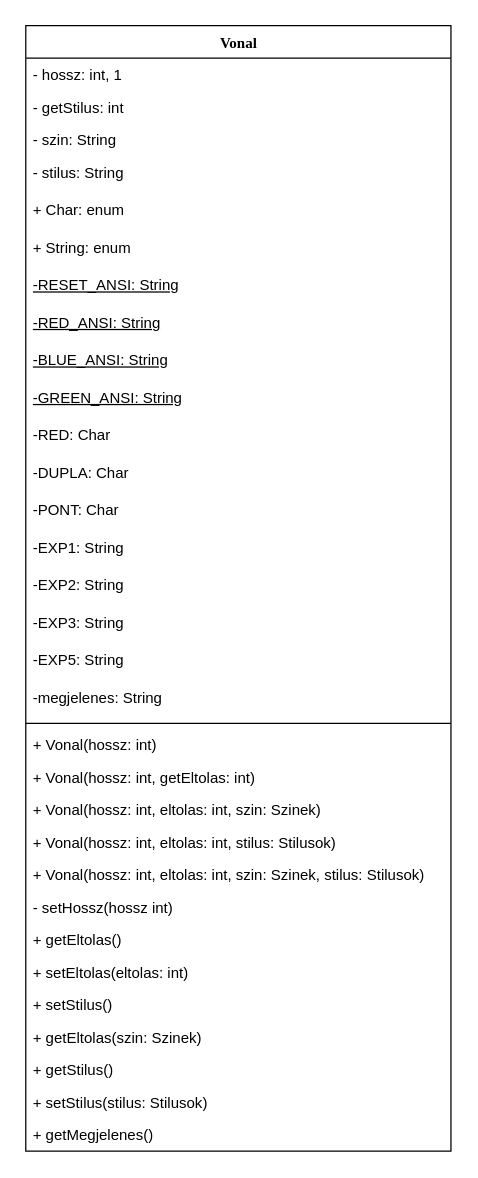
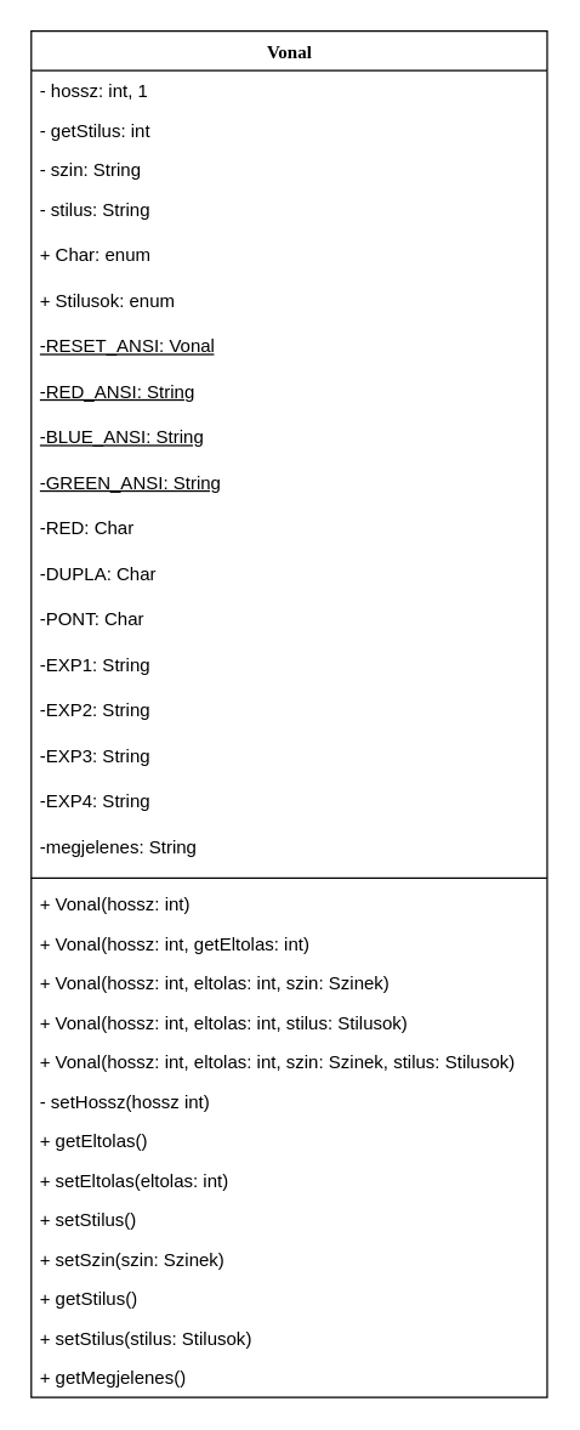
  <mxCell id="0" />
  <mxCell id="1" parent="0" />
  <mxCell id="2" value="Vonal" style="swimlane;html=1;fontStyle=1;align=center;verticalAlign=top;childLayout=stackLayout;horizontal=1;startSize=26;horizontalStack=0;resizeParent=1;resizeLast=0;collapsible=1;marginBottom=0;swimlaneFillColor=#ffffff;rounded=0;shadow=0;comic=0;labelBackgroundColor=none;strokeWidth=1;fillColor=none;fontFamily=Verdana;fontSize=12" parent="1" vertex="1"><mxGeometry x="20" y="20" width="340" height="900" as="geometry" /></mxCell>
  <mxCell id="3" value="- hossz: int, 1" style="text;html=1;strokeColor=none;fillColor=none;align=left;verticalAlign=top;spacingLeft=4;spacingRight=4;whiteSpace=wrap;overflow=hidden;rotatable=0;points=[[0,0.5],[1,0.5]];portConstraint=eastwest;" parent="2" vertex="1"><mxGeometry y="26" width="340" height="26" as="geometry" /></mxCell>
  <mxCell id="4" value="- getStilus: int" style="text;html=1;strokeColor=none;fillColor=none;align=left;verticalAlign=top;spacingLeft=4;spacingRight=4;whiteSpace=wrap;overflow=hidden;rotatable=0;points=[[0,0.5],[1,0.5]];portConstraint=eastwest;" vertex="1" parent="2"><mxGeometry y="52" width="340" height="26" as="geometry" /></mxCell>
  <mxCell id="5" value="- szin: String" style="text;html=1;strokeColor=none;fillColor=none;align=left;verticalAlign=top;spacingLeft=4;spacingRight=4;whiteSpace=wrap;overflow=hidden;rotatable=0;points=[[0,0.5],[1,0.5]];portConstraint=eastwest;" vertex="1" parent="2"><mxGeometry y="78" width="340" height="26" as="geometry" /></mxCell>
  <mxCell id="6" value="- stilus: String" style="text;html=1;strokeColor=none;fillColor=none;align=left;verticalAlign=top;spacingLeft=4;spacingRight=4;whiteSpace=wrap;overflow=hidden;rotatable=0;points=[[0,0.5],[1,0.5]];portConstraint=eastwest;" vertex="1" parent="2"><mxGeometry y="104" width="340" height="30" as="geometry" /></mxCell>
  <mxCell id="7" value="+ Char: enum" style="text;html=1;strokeColor=none;fillColor=none;align=left;verticalAlign=top;spacingLeft=4;spacingRight=4;whiteSpace=wrap;overflow=hidden;rotatable=0;points=[[0,0.5],[1,0.5]];portConstraint=eastwest;" vertex="1" parent="2"><mxGeometry y="134" width="340" height="30" as="geometry" /></mxCell>
- <mxCell id="8" value="+ String: enum" style="text;html=1;strokeColor=none;fillColor=none;align=left;verticalAlign=top;spacingLeft=4;spacingRight=4;whiteSpace=wrap;overflow=hidden;rotatable=0;points=[[0,0.5],[1,0.5]];portConstraint=eastwest;" vertex="1" parent="2"><mxGeometry y="164" width="340" height="30" as="geometry" /></mxCell>
- <mxCell id="9" value="&lt;u&gt;-RESET_ANSI: String&lt;/u&gt;" style="text;html=1;strokeColor=none;fillColor=none;align=left;verticalAlign=top;spacingLeft=4;spacingRight=4;whiteSpace=wrap;overflow=hidden;rotatable=0;points=[[0,0.5],[1,0.5]];portConstraint=eastwest;" vertex="1" parent="2"><mxGeometry y="194" width="340" height="30" as="geometry" /></mxCell>
+ <mxCell id="8" value="+ Stilusok: enum" style="text;html=1;strokeColor=none;fillColor=none;align=left;verticalAlign=top;spacingLeft=4;spacingRight=4;whiteSpace=wrap;overflow=hidden;rotatable=0;points=[[0,0.5],[1,0.5]];portConstraint=eastwest;" vertex="1" parent="2"><mxGeometry y="164" width="340" height="30" as="geometry" /></mxCell>
+ <mxCell id="9" value="&lt;u&gt;-RESET_ANSI: Vonal&lt;/u&gt;" style="text;html=1;strokeColor=none;fillColor=none;align=left;verticalAlign=top;spacingLeft=4;spacingRight=4;whiteSpace=wrap;overflow=hidden;rotatable=0;points=[[0,0.5],[1,0.5]];portConstraint=eastwest;" vertex="1" parent="2"><mxGeometry y="194" width="340" height="30" as="geometry" /></mxCell>
  <mxCell id="10" value="&lt;u&gt;-RED_ANSI: String&lt;/u&gt;" style="text;html=1;strokeColor=none;fillColor=none;align=left;verticalAlign=top;spacingLeft=4;spacingRight=4;whiteSpace=wrap;overflow=hidden;rotatable=0;points=[[0,0.5],[1,0.5]];portConstraint=eastwest;" vertex="1" parent="2"><mxGeometry y="224" width="340" height="30" as="geometry" /></mxCell>
  <mxCell id="11" value="&lt;u&gt;-BLUE_ANSI: String&lt;/u&gt;" style="text;html=1;strokeColor=none;fillColor=none;align=left;verticalAlign=top;spacingLeft=4;spacingRight=4;whiteSpace=wrap;overflow=hidden;rotatable=0;points=[[0,0.5],[1,0.5]];portConstraint=eastwest;" vertex="1" parent="2"><mxGeometry y="254" width="340" height="30" as="geometry" /></mxCell>
  <mxCell id="12" value="&lt;u&gt;-GREEN_ANSI: String&lt;/u&gt;" style="text;html=1;strokeColor=none;fillColor=none;align=left;verticalAlign=top;spacingLeft=4;spacingRight=4;whiteSpace=wrap;overflow=hidden;rotatable=0;points=[[0,0.5],[1,0.5]];portConstraint=eastwest;" vertex="1" parent="2"><mxGeometry y="284" width="340" height="30" as="geometry" /></mxCell>
  <mxCell id="13" value="-RED: Char" style="text;html=1;strokeColor=none;fillColor=none;align=left;verticalAlign=top;spacingLeft=4;spacingRight=4;whiteSpace=wrap;overflow=hidden;rotatable=0;points=[[0,0.5],[1,0.5]];portConstraint=eastwest;" vertex="1" parent="2"><mxGeometry y="314" width="340" height="30" as="geometry" /></mxCell>
  <mxCell id="14" value="-DUPLA: Char" style="text;html=1;strokeColor=none;fillColor=none;align=left;verticalAlign=top;spacingLeft=4;spacingRight=4;whiteSpace=wrap;overflow=hidden;rotatable=0;points=[[0,0.5],[1,0.5]];portConstraint=eastwest;" vertex="1" parent="2"><mxGeometry y="344" width="340" height="30" as="geometry" /></mxCell>
  <mxCell id="15" value="-PONT: Char" style="text;html=1;strokeColor=none;fillColor=none;align=left;verticalAlign=top;spacingLeft=4;spacingRight=4;whiteSpace=wrap;overflow=hidden;rotatable=0;points=[[0,0.5],[1,0.5]];portConstraint=eastwest;" vertex="1" parent="2"><mxGeometry y="374" width="340" height="30" as="geometry" /></mxCell>
  <mxCell id="16" value="-EXP1: String" style="text;html=1;strokeColor=none;fillColor=none;align=left;verticalAlign=top;spacingLeft=4;spacingRight=4;whiteSpace=wrap;overflow=hidden;rotatable=0;points=[[0,0.5],[1,0.5]];portConstraint=eastwest;" vertex="1" parent="2"><mxGeometry y="404" width="340" height="30" as="geometry" /></mxCell>
  <mxCell id="17" value="-EXP2: String" style="text;html=1;strokeColor=none;fillColor=none;align=left;verticalAlign=top;spacingLeft=4;spacingRight=4;whiteSpace=wrap;overflow=hidden;rotatable=0;points=[[0,0.5],[1,0.5]];portConstraint=eastwest;" vertex="1" parent="2"><mxGeometry y="434" width="340" height="30" as="geometry" /></mxCell>
  <mxCell id="18" value="-EXP3: String" style="text;html=1;strokeColor=none;fillColor=none;align=left;verticalAlign=top;spacingLeft=4;spacingRight=4;whiteSpace=wrap;overflow=hidden;rotatable=0;points=[[0,0.5],[1,0.5]];portConstraint=eastwest;" vertex="1" parent="2"><mxGeometry y="464" width="340" height="30" as="geometry" /></mxCell>
- <mxCell id="19" value="-EXP5: String" style="text;html=1;strokeColor=none;fillColor=none;align=left;verticalAlign=top;spacingLeft=4;spacingRight=4;whiteSpace=wrap;overflow=hidden;rotatable=0;points=[[0,0.5],[1,0.5]];portConstraint=eastwest;" vertex="1" parent="2"><mxGeometry y="494" width="340" height="30" as="geometry" /></mxCell>
+ <mxCell id="19" value="-EXP4: String" style="text;html=1;strokeColor=none;fillColor=none;align=left;verticalAlign=top;spacingLeft=4;spacingRight=4;whiteSpace=wrap;overflow=hidden;rotatable=0;points=[[0,0.5],[1,0.5]];portConstraint=eastwest;" vertex="1" parent="2"><mxGeometry y="494" width="340" height="30" as="geometry" /></mxCell>
  <mxCell id="20" value="-megjelenes: String" style="text;html=1;strokeColor=none;fillColor=none;align=left;verticalAlign=top;spacingLeft=4;spacingRight=4;whiteSpace=wrap;overflow=hidden;rotatable=0;points=[[0,0.5],[1,0.5]];portConstraint=eastwest;" vertex="1" parent="2"><mxGeometry y="524" width="340" height="30" as="geometry" /></mxCell>
  <mxCell id="21" value="" style="line;html=1;strokeWidth=1;fillColor=none;align=left;verticalAlign=middle;spacingTop=-1;spacingLeft=3;spacingRight=3;rotatable=0;labelPosition=right;points=[];portConstraint=eastwest;" parent="2" vertex="1"><mxGeometry y="554" width="340" height="8" as="geometry" /></mxCell>
  <mxCell id="22" value="+ Vonal(hossz: int)" style="text;html=1;strokeColor=none;fillColor=none;align=left;verticalAlign=top;spacingLeft=4;spacingRight=4;whiteSpace=wrap;overflow=hidden;rotatable=0;points=[[0,0.5],[1,0.5]];portConstraint=eastwest;" parent="2" vertex="1"><mxGeometry y="562" width="340" height="26" as="geometry" /></mxCell>
  <mxCell id="23" value="+ Vonal(hossz: int, getEltolas: int)" style="text;html=1;strokeColor=none;fillColor=none;align=left;verticalAlign=top;spacingLeft=4;spacingRight=4;whiteSpace=wrap;overflow=hidden;rotatable=0;points=[[0,0.5],[1,0.5]];portConstraint=eastwest;" vertex="1" parent="2"><mxGeometry y="588" width="340" height="26" as="geometry" /></mxCell>
  <mxCell id="24" value="+ Vonal(hossz: int, eltolas: int, szin: Szinek)" style="text;html=1;strokeColor=none;fillColor=none;align=left;verticalAlign=top;spacingLeft=4;spacingRight=4;whiteSpace=wrap;overflow=hidden;rotatable=0;points=[[0,0.5],[1,0.5]];portConstraint=eastwest;" vertex="1" parent="2"><mxGeometry y="614" width="340" height="26" as="geometry" /></mxCell>
  <mxCell id="25" value="+ Vonal(hossz: int, eltolas: int, stilus: Stilusok)" style="text;html=1;strokeColor=none;fillColor=none;align=left;verticalAlign=top;spacingLeft=4;spacingRight=4;whiteSpace=wrap;overflow=hidden;rotatable=0;points=[[0,0.5],[1,0.5]];portConstraint=eastwest;" vertex="1" parent="2"><mxGeometry y="640" width="340" height="26" as="geometry" /></mxCell>
  <mxCell id="26" value="+ Vonal(hossz: int, eltolas: int, szin: Szinek, stilus: Stilusok)" style="text;html=1;strokeColor=none;fillColor=none;align=left;verticalAlign=top;spacingLeft=4;spacingRight=4;whiteSpace=wrap;overflow=hidden;rotatable=0;points=[[0,0.5],[1,0.5]];portConstraint=eastwest;" vertex="1" parent="2"><mxGeometry y="666" width="340" height="26" as="geometry" /></mxCell>
  <mxCell id="27" value="- setHossz(hossz int)" style="text;html=1;strokeColor=none;fillColor=none;align=left;verticalAlign=top;spacingLeft=4;spacingRight=4;whiteSpace=wrap;overflow=hidden;rotatable=0;points=[[0,0.5],[1,0.5]];portConstraint=eastwest;" vertex="1" parent="2"><mxGeometry y="692" width="340" height="26" as="geometry" /></mxCell>
  <mxCell id="28" value="+ getEltolas()" style="text;html=1;strokeColor=none;fillColor=none;align=left;verticalAlign=top;spacingLeft=4;spacingRight=4;whiteSpace=wrap;overflow=hidden;rotatable=0;points=[[0,0.5],[1,0.5]];portConstraint=eastwest;" vertex="1" parent="2"><mxGeometry y="718" width="340" height="26" as="geometry" /></mxCell>
  <mxCell id="29" value="+ setEltolas(eltolas: int)" style="text;html=1;strokeColor=none;fillColor=none;align=left;verticalAlign=top;spacingLeft=4;spacingRight=4;whiteSpace=wrap;overflow=hidden;rotatable=0;points=[[0,0.5],[1,0.5]];portConstraint=eastwest;" vertex="1" parent="2"><mxGeometry y="744" width="340" height="26" as="geometry" /></mxCell>
  <mxCell id="30" value="+ setStilus()" style="text;html=1;strokeColor=none;fillColor=none;align=left;verticalAlign=top;spacingLeft=4;spacingRight=4;whiteSpace=wrap;overflow=hidden;rotatable=0;points=[[0,0.5],[1,0.5]];portConstraint=eastwest;" vertex="1" parent="2"><mxGeometry y="770" width="340" height="26" as="geometry" /></mxCell>
- <mxCell id="31" value="+ getEltolas(szin: Szinek)" style="text;html=1;strokeColor=none;fillColor=none;align=left;verticalAlign=top;spacingLeft=4;spacingRight=4;whiteSpace=wrap;overflow=hidden;rotatable=0;points=[[0,0.5],[1,0.5]];portConstraint=eastwest;" vertex="1" parent="2"><mxGeometry y="796" width="340" height="26" as="geometry" /></mxCell>
+ <mxCell id="31" value="+ setSzin(szin: Szinek)" style="text;html=1;strokeColor=none;fillColor=none;align=left;verticalAlign=top;spacingLeft=4;spacingRight=4;whiteSpace=wrap;overflow=hidden;rotatable=0;points=[[0,0.5],[1,0.5]];portConstraint=eastwest;" vertex="1" parent="2"><mxGeometry y="796" width="340" height="26" as="geometry" /></mxCell>
  <mxCell id="32" value="+ getStilus()" style="text;html=1;strokeColor=none;fillColor=none;align=left;verticalAlign=top;spacingLeft=4;spacingRight=4;whiteSpace=wrap;overflow=hidden;rotatable=0;points=[[0,0.5],[1,0.5]];portConstraint=eastwest;" vertex="1" parent="2"><mxGeometry y="822" width="340" height="26" as="geometry" /></mxCell>
  <mxCell id="33" value="+ setStilus(stilus: Stilusok)" style="text;html=1;strokeColor=none;fillColor=none;align=left;verticalAlign=top;spacingLeft=4;spacingRight=4;whiteSpace=wrap;overflow=hidden;rotatable=0;points=[[0,0.5],[1,0.5]];portConstraint=eastwest;" vertex="1" parent="2"><mxGeometry y="848" width="340" height="26" as="geometry" /></mxCell>
  <mxCell id="34" value="+ getMegjelenes()" style="text;html=1;strokeColor=none;fillColor=none;align=left;verticalAlign=top;spacingLeft=4;spacingRight=4;whiteSpace=wrap;overflow=hidden;rotatable=0;points=[[0,0.5],[1,0.5]];portConstraint=eastwest;" vertex="1" parent="2"><mxGeometry y="874" width="340" height="26" as="geometry" /></mxCell>
